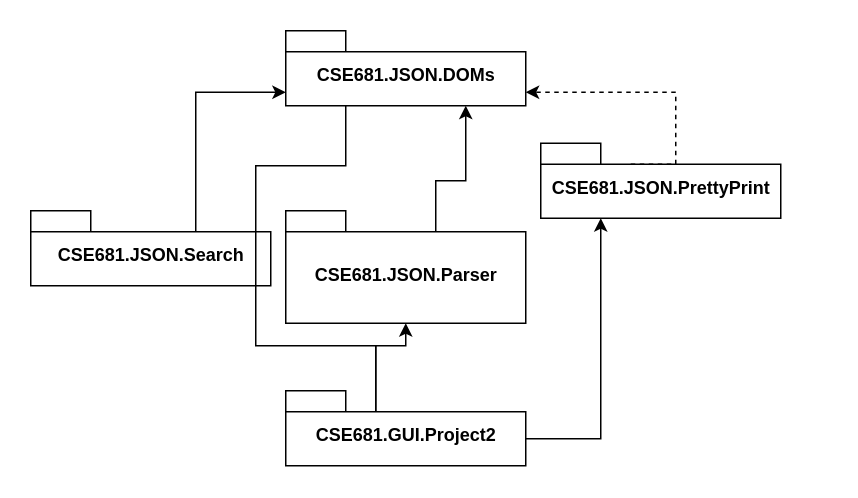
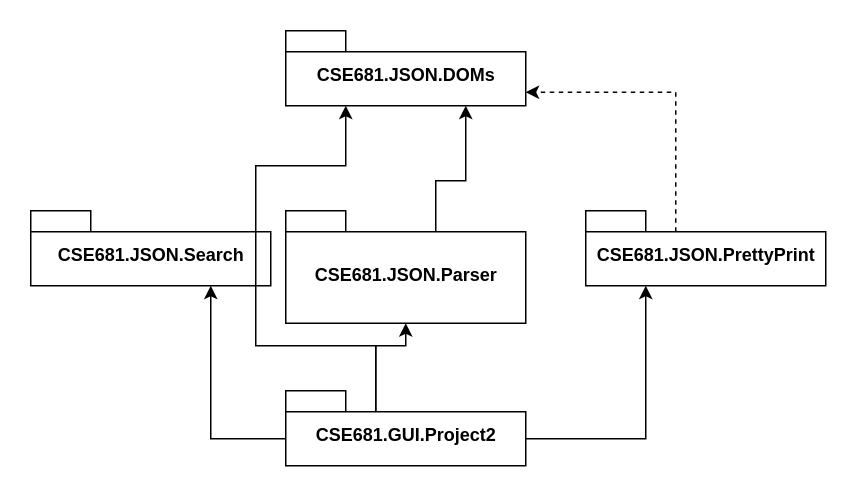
  <mxCell id="0" />
  <mxCell id="1" parent="0" />
  <mxCell id="2" value="CSE681.JSON.DOMs" style="shape=folder;fontStyle=1;spacingTop=10;tabWidth=40;tabHeight=14;tabPosition=left;html=1;" parent="1" vertex="1"><mxGeometry x="190" y="20" width="160" height="50" as="geometry" /></mxCell>
  <mxCell id="3" style="edgeStyle=orthogonalEdgeStyle;rounded=0;orthogonalLoop=1;jettySize=auto;html=1;exitX=0;exitY=0;exitDx=60;exitDy=14;exitPerimeter=0;entryX=0.75;entryY=1;entryDx=0;entryDy=0;entryPerimeter=0;" parent="1" source="4" target="2" edge="1"><mxGeometry relative="1" as="geometry"><Array as="points"><mxPoint x="290" y="120" /><mxPoint x="310" y="120" /></Array></mxGeometry></mxCell>
  <mxCell id="4" value="CSE681.JSON.Parser" style="shape=folder;fontStyle=1;spacingTop=10;tabWidth=40;tabHeight=14;tabPosition=left;html=1;" parent="1" vertex="1"><mxGeometry x="190" y="140" width="160" height="75" as="geometry" /></mxCell>
  <mxCell id="5" style="edgeStyle=orthogonalEdgeStyle;rounded=0;orthogonalLoop=1;jettySize=auto;html=1;exitX=0;exitY=0;exitDx=60;exitDy=14;exitPerimeter=0;entryX=0;entryY=0;entryDx=160;entryDy=41;entryPerimeter=0;dashed=1;" parent="1" source="6" target="2" edge="1"><mxGeometry relative="1" as="geometry"><mxPoint x="460" y="50" as="targetPoint" /><Array as="points"><mxPoint x="450" y="61" /></Array></mxGeometry></mxCell>
- <mxCell id="6" value="CSE681.JSON.PrettyPrint" style="shape=folder;fontStyle=1;spacingTop=10;tabWidth=40;tabHeight=14;tabPosition=left;html=1;" parent="1" vertex="1"><mxGeometry x="360" y="95" width="160" height="50" as="geometry" /></mxCell>
- <mxCell id="7" style="edgeStyle=orthogonalEdgeStyle;rounded=0;orthogonalLoop=1;jettySize=auto;html=1;exitX=0;exitY=0;exitDx=60;exitDy=14;exitPerimeter=0;entryX=0;entryY=0;entryDx=0;entryDy=41;entryPerimeter=0;" parent="1" source="8" target="2" edge="1"><mxGeometry relative="1" as="geometry"><Array as="points"><mxPoint x="130" y="61" /></Array></mxGeometry></mxCell>
+ <mxCell id="6" value="CSE681.JSON.PrettyPrint" style="shape=folder;fontStyle=1;spacingTop=10;tabWidth=40;tabHeight=14;tabPosition=left;html=1;" parent="1" vertex="1"><mxGeometry x="390" y="140" width="160" height="50" as="geometry" /></mxCell>
  <mxCell id="8" value="CSE681.JSON.Search" style="shape=folder;fontStyle=1;spacingTop=10;tabWidth=40;tabHeight=14;tabPosition=left;html=1;" parent="1" vertex="1"><mxGeometry x="20" y="140" width="160" height="50" as="geometry" /></mxCell>
- <mxCell id="9" style="edgeStyle=orthogonalEdgeStyle;rounded=0;orthogonalLoop=1;jettySize=auto;html=1;exitX=0;exitY=0;exitDx=60;exitDy=14;exitPerimeter=0;entryX=0.25;entryY=1;entryDx=0;entryDy=0;entryPerimeter=0;endArrow=none;" parent="1" source="13" target="2" edge="1"><mxGeometry relative="1" as="geometry"><mxPoint x="150" y="140" as="targetPoint" /><Array as="points"><mxPoint x="250" y="230" /><mxPoint x="170" y="230" /><mxPoint x="170" y="110" /><mxPoint x="230" y="110" /></Array></mxGeometry></mxCell>
+ <mxCell id="9" style="edgeStyle=orthogonalEdgeStyle;rounded=0;orthogonalLoop=1;jettySize=auto;html=1;exitX=0;exitY=0;exitDx=60;exitDy=14;exitPerimeter=0;entryX=0.25;entryY=1;entryDx=0;entryDy=0;entryPerimeter=0;" parent="1" source="13" target="2" edge="1"><mxGeometry relative="1" as="geometry"><mxPoint x="150" y="140" as="targetPoint" /><Array as="points"><mxPoint x="250" y="230" /><mxPoint x="170" y="230" /><mxPoint x="170" y="110" /><mxPoint x="230" y="110" /></Array></mxGeometry></mxCell>
  <mxCell id="10" style="edgeStyle=orthogonalEdgeStyle;rounded=0;orthogonalLoop=1;jettySize=auto;html=1;exitX=0;exitY=0;exitDx=60;exitDy=14;exitPerimeter=0;entryX=0.5;entryY=1;entryDx=0;entryDy=0;entryPerimeter=0;" parent="1" source="13" target="4" edge="1"><mxGeometry relative="1" as="geometry"><Array as="points"><mxPoint x="250" y="230" /><mxPoint x="270" y="230" /></Array></mxGeometry></mxCell>
  <mxCell id="11" style="edgeStyle=orthogonalEdgeStyle;rounded=0;orthogonalLoop=1;jettySize=auto;html=1;exitX=0;exitY=0;exitDx=80;exitDy=32;exitPerimeter=0;entryX=0.25;entryY=1;entryDx=0;entryDy=0;entryPerimeter=0;" parent="1" source="13" target="6" edge="1"><mxGeometry relative="1" as="geometry"><mxPoint x="400" y="350" as="targetPoint" /></mxGeometry></mxCell>
+ <mxCell id="12" style="edgeStyle=orthogonalEdgeStyle;rounded=0;orthogonalLoop=1;jettySize=auto;html=1;exitX=0;exitY=0;exitDx=0;exitDy=32;exitPerimeter=0;entryX=0.75;entryY=1;entryDx=0;entryDy=0;entryPerimeter=0;" parent="1" source="13" target="8" edge="1"><mxGeometry relative="1" as="geometry" /></mxCell>
  <mxCell id="13" value="CSE681.GUI.Project2" style="shape=folder;fontStyle=1;spacingTop=10;tabWidth=40;tabHeight=14;tabPosition=left;html=1;" parent="1" vertex="1"><mxGeometry x="190" y="260" width="160" height="50" as="geometry" /></mxCell>
